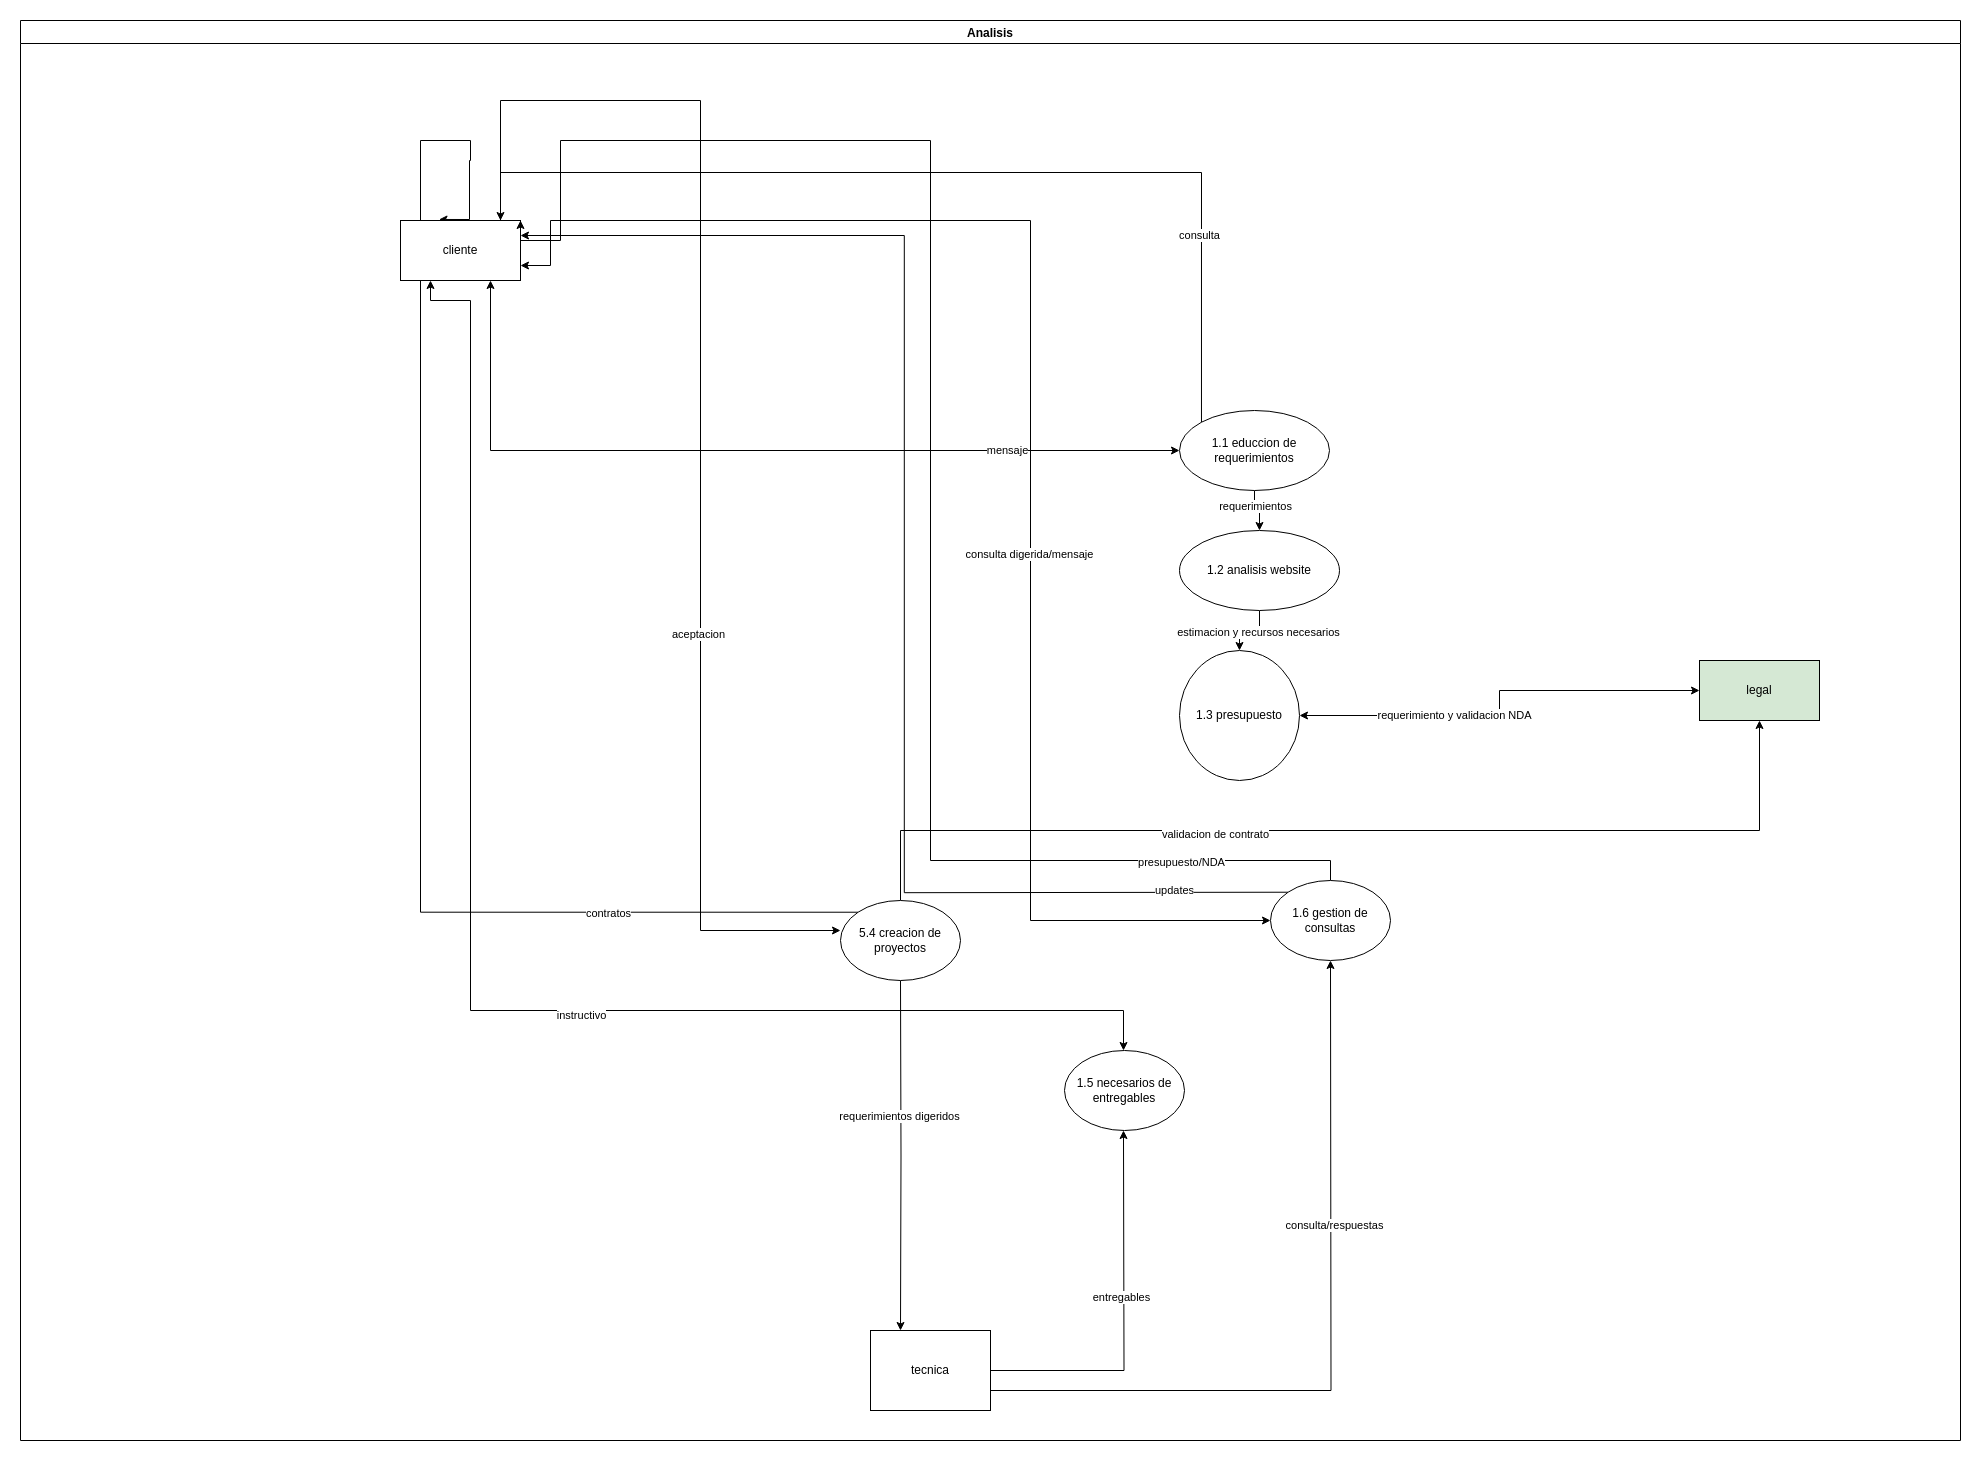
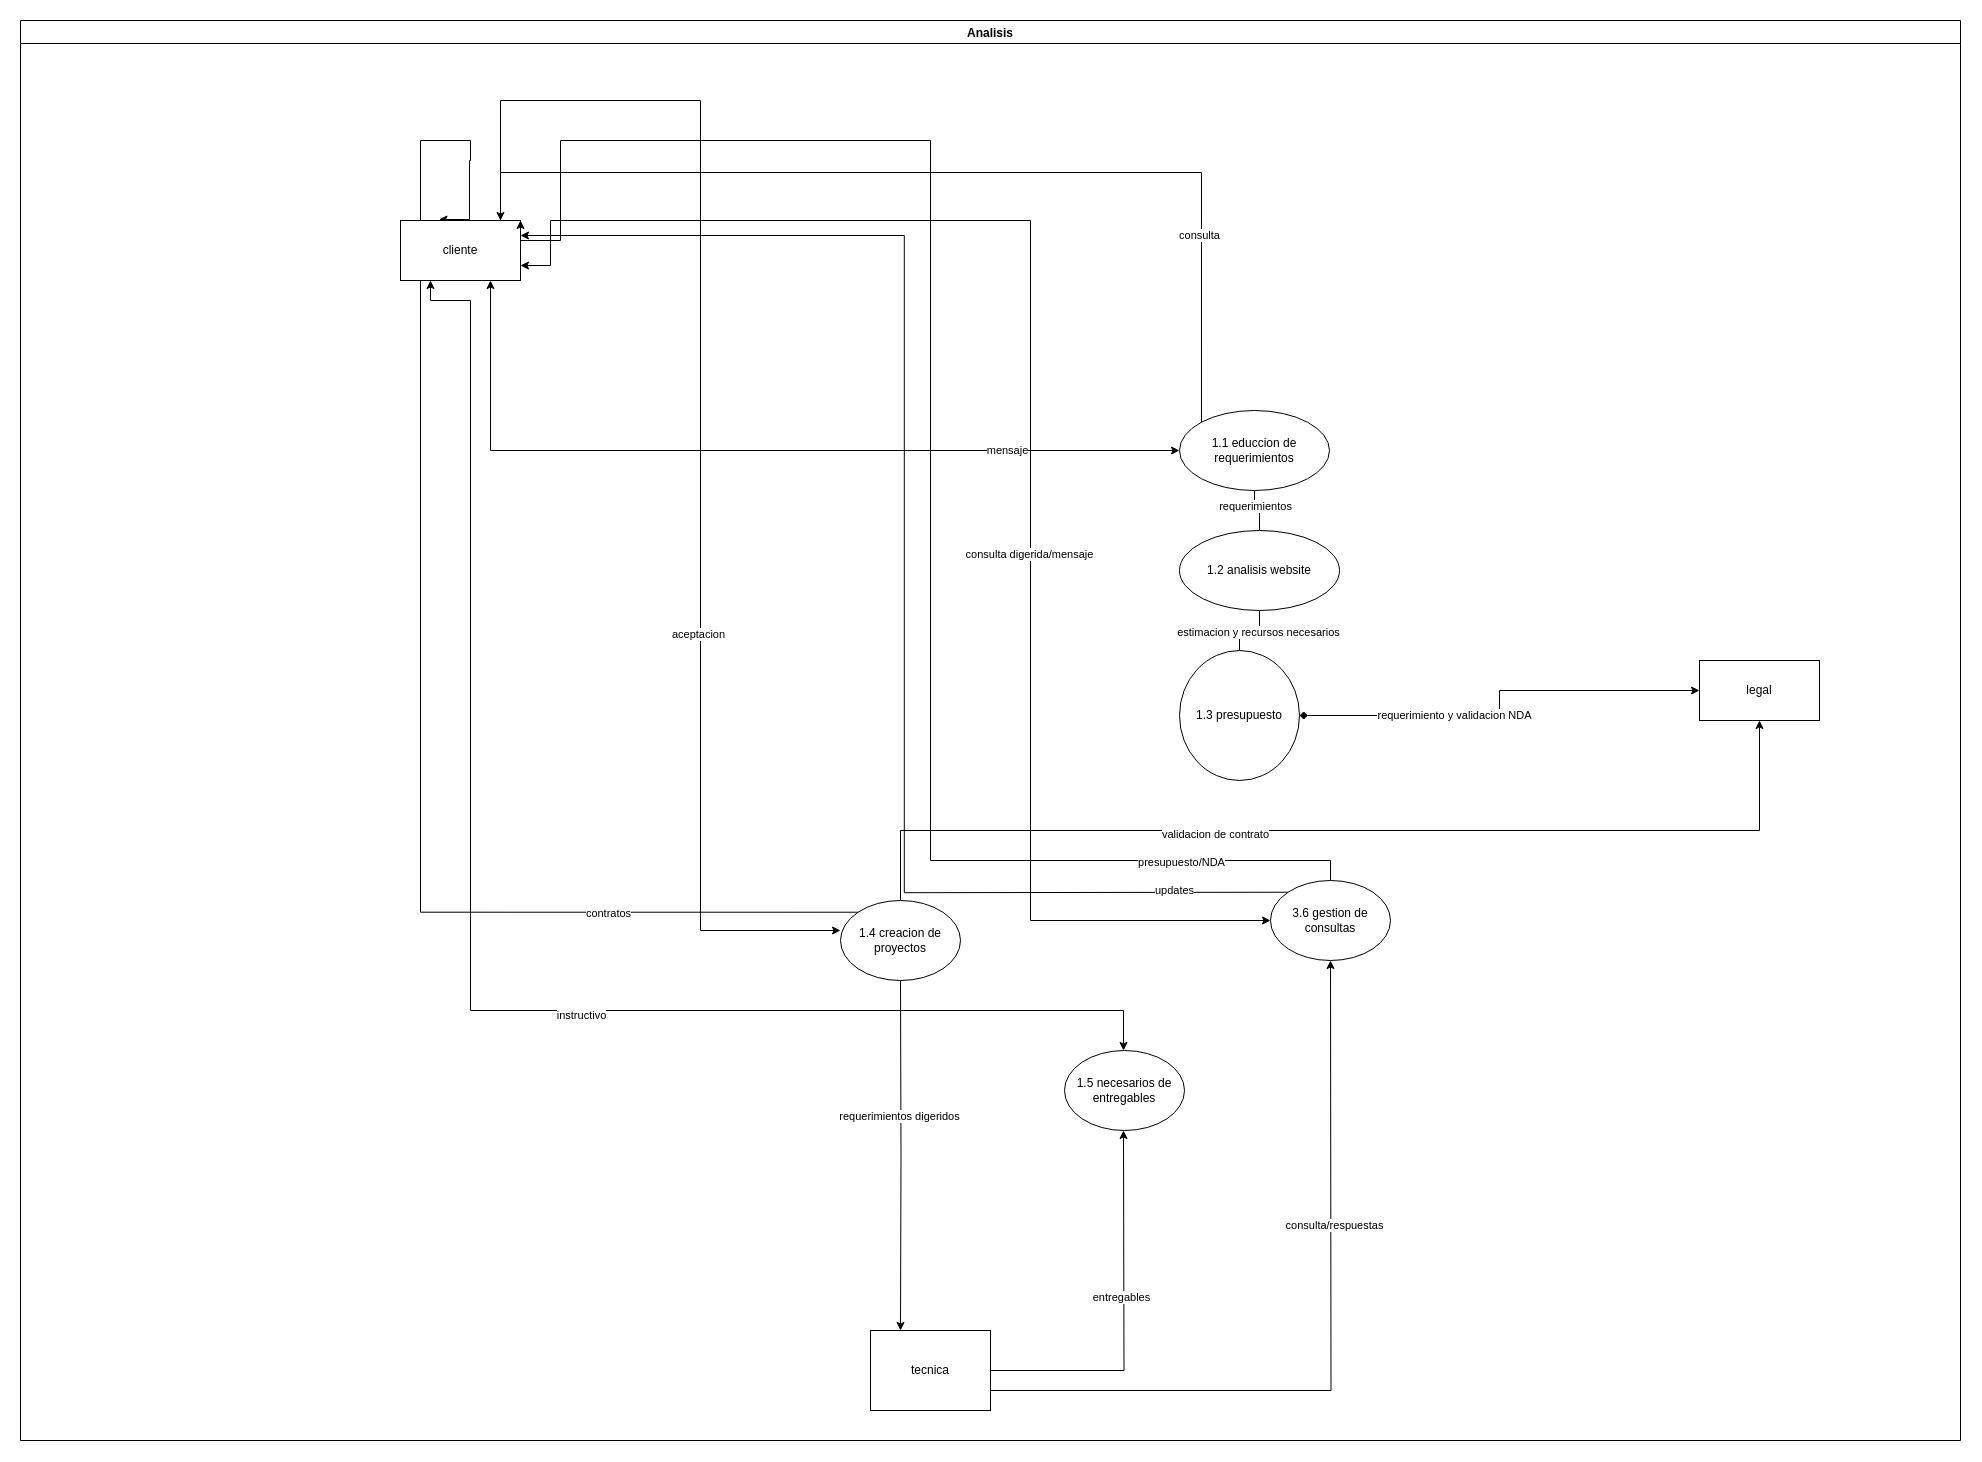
  <mxCell id="0" />
  <mxCell id="1" parent="0" />
  <mxCell id="2" value="Analisis" style="swimlane;startSize=23;" vertex="1" parent="1"><mxGeometry x="20" y="20" width="1940" height="1420" as="geometry" /></mxCell>
  <mxCell id="3" style="edgeStyle=orthogonalEdgeStyle;rounded=0;orthogonalLoop=1;jettySize=auto;html=1;entryX=0.75;entryY=1;entryDx=0;entryDy=0;startArrow=classic;startFill=1;" edge="1" parent="1" source="7" target="24"><mxGeometry relative="1" as="geometry" /></mxCell>
  <mxCell id="4" value="mensaje" style="edgeLabel;html=1;align=center;verticalAlign=middle;resizable=0;points=[];" vertex="1" connectable="0" parent="3"><mxGeometry x="-0.597" y="-1" relative="1" as="geometry"><mxPoint as="offset" /></mxGeometry></mxCell>
- <mxCell id="5" value="" style="edgeStyle=orthogonalEdgeStyle;rounded=0;orthogonalLoop=1;jettySize=auto;html=1;startArrow=none;startFill=0;endArrow=classic;endFill=1;" edge="1" parent="1" source="7" target="37"><mxGeometry relative="1" as="geometry" /></mxCell>
+ <mxCell id="5" value="" style="edgeStyle=orthogonalEdgeStyle;rounded=0;orthogonalLoop=1;jettySize=auto;html=1;startArrow=none;startFill=0;endArrow=none;endFill=1;" edge="1" parent="1" source="7" target="37"><mxGeometry relative="1" as="geometry" /></mxCell>
  <mxCell id="6" value="requerimientos" style="edgeLabel;html=1;align=center;verticalAlign=middle;resizable=0;points=[];" vertex="1" connectable="0" parent="5"><mxGeometry x="-0.312" relative="1" as="geometry"><mxPoint as="offset" /></mxGeometry></mxCell>
  <mxCell id="7" value="1.1 educcion de requerimientos" style="ellipse;whiteSpace=wrap;html=1;" vertex="1" parent="1"><mxGeometry x="1179" y="410" width="150" height="80" as="geometry" /></mxCell>
- <mxCell id="8" style="edgeStyle=orthogonalEdgeStyle;rounded=0;orthogonalLoop=1;jettySize=auto;html=1;entryX=1;entryY=0.5;entryDx=0;entryDy=0;startArrow=classic;startFill=1;endArrow=classic;endFill=1;" edge="1" parent="1" source="10" target="38"><mxGeometry relative="1" as="geometry"><mxPoint x="1639" y="630" as="targetPoint" /></mxGeometry></mxCell>
+ <mxCell id="8" style="edgeStyle=orthogonalEdgeStyle;rounded=0;orthogonalLoop=1;jettySize=auto;html=1;entryX=1;entryY=0.5;entryDx=0;entryDy=0;startArrow=classic;startFill=1;endArrow=diamond;endFill=1;" edge="1" parent="1" source="10" target="38"><mxGeometry relative="1" as="geometry"><mxPoint x="1639" y="630" as="targetPoint" /></mxGeometry></mxCell>
  <mxCell id="9" value="requerimiento y validacion NDA" style="edgeLabel;html=1;align=center;verticalAlign=middle;resizable=0;points=[];" vertex="1" connectable="0" parent="8"><mxGeometry x="0.277" y="-1" relative="1" as="geometry"><mxPoint as="offset" /></mxGeometry></mxCell>
- <mxCell id="10" value="legal" style="rounded=0;whiteSpace=wrap;html=1;fillColor=#d5e8d4;" vertex="1" parent="1"><mxGeometry x="1699" y="660" width="120" height="60" as="geometry" /></mxCell>
+ <mxCell id="10" value="legal" style="rounded=0;whiteSpace=wrap;html=1;" vertex="1" parent="1"><mxGeometry x="1699" y="660" width="120" height="60" as="geometry" /></mxCell>
  <mxCell id="11" style="edgeStyle=orthogonalEdgeStyle;rounded=0;orthogonalLoop=1;jettySize=auto;html=1;entryX=0.5;entryY=1;entryDx=0;entryDy=0;startArrow=none;startFill=0;endArrow=classic;endFill=1;" edge="1" parent="1" source="15"><mxGeometry relative="1" as="geometry"><mxPoint x="1123" y="1130" as="targetPoint" /></mxGeometry></mxCell>
  <mxCell id="12" value="entregables" style="edgeLabel;html=1;align=center;verticalAlign=middle;resizable=0;points=[];" vertex="1" connectable="0" parent="11"><mxGeometry x="0.111" y="3" relative="1" as="geometry"><mxPoint as="offset" /></mxGeometry></mxCell>
  <mxCell id="13" style="edgeStyle=orthogonalEdgeStyle;rounded=0;orthogonalLoop=1;jettySize=auto;html=1;exitX=1;exitY=0.75;exitDx=0;exitDy=0;entryX=0.5;entryY=1;entryDx=0;entryDy=0;startArrow=none;startFill=0;endArrow=classic;endFill=1;" edge="1" parent="1" source="15"><mxGeometry relative="1" as="geometry"><mxPoint x="1330" y="960" as="targetPoint" /></mxGeometry></mxCell>
  <mxCell id="14" value="consulta/respuestas" style="edgeLabel;html=1;align=center;verticalAlign=middle;resizable=0;points=[];" vertex="1" connectable="0" parent="13"><mxGeometry x="0.313" y="-3" relative="1" as="geometry"><mxPoint as="offset" /></mxGeometry></mxCell>
  <mxCell id="15" value="tecnica" style="rounded=0;whiteSpace=wrap;html=1;" vertex="1" parent="1"><mxGeometry x="870" y="1330" width="120" height="80" as="geometry" /></mxCell>
  <mxCell id="16" style="edgeStyle=orthogonalEdgeStyle;rounded=0;orthogonalLoop=1;jettySize=auto;html=1;entryX=0;entryY=0;entryDx=0;entryDy=0;startArrow=classic;startFill=1;endArrow=none;endFill=0;" edge="1" parent="1" source="24" target="7"><mxGeometry relative="1" as="geometry"><Array as="points"><mxPoint x="500" y="172" /></Array></mxGeometry></mxCell>
  <mxCell id="17" value="consulta" style="edgeLabel;html=1;align=center;verticalAlign=middle;resizable=0;points=[];" vertex="1" connectable="0" parent="16"><mxGeometry x="0.627" y="-2" relative="1" as="geometry"><mxPoint as="offset" /></mxGeometry></mxCell>
  <mxCell id="18" style="edgeStyle=orthogonalEdgeStyle;rounded=0;orthogonalLoop=1;jettySize=auto;html=1;entryX=0;entryY=0.375;entryDx=0;entryDy=0;entryPerimeter=0;startArrow=none;startFill=0;endArrow=classic;endFill=1;" edge="1" parent="1" source="24"><mxGeometry relative="1" as="geometry"><mxPoint x="840" y="930" as="targetPoint" /><Array as="points"><mxPoint x="500" y="100" /><mxPoint x="700" y="100" /><mxPoint x="700" y="930" /></Array></mxGeometry></mxCell>
  <mxCell id="19" value="aceptacion" style="edgeLabel;html=1;align=center;verticalAlign=middle;resizable=0;points=[];" vertex="1" connectable="0" parent="18"><mxGeometry x="0.323" y="-3" relative="1" as="geometry"><mxPoint as="offset" /></mxGeometry></mxCell>
  <mxCell id="20" style="edgeStyle=orthogonalEdgeStyle;rounded=0;orthogonalLoop=1;jettySize=auto;html=1;exitX=0.321;exitY=-0.017;exitDx=0;exitDy=0;entryX=0;entryY=0;entryDx=0;entryDy=0;startArrow=classic;startFill=1;endArrow=none;endFill=0;exitPerimeter=0;" edge="1" parent="1" source="24"><mxGeometry relative="1" as="geometry"><mxPoint x="857.574" y="911.716" as="targetPoint" /><Array as="points"><mxPoint x="469" y="160" /><mxPoint x="470" y="160" /><mxPoint x="470" y="140" /><mxPoint x="420" y="140" /><mxPoint x="420" y="912" /></Array></mxGeometry></mxCell>
  <mxCell id="21" value="contratos" style="edgeLabel;html=1;align=center;verticalAlign=middle;resizable=0;points=[];" vertex="1" connectable="0" parent="20"><mxGeometry x="0.636" y="-1" relative="1" as="geometry"><mxPoint as="offset" /></mxGeometry></mxCell>
  <mxCell id="22" style="edgeStyle=orthogonalEdgeStyle;rounded=0;orthogonalLoop=1;jettySize=auto;html=1;exitX=1;exitY=0.75;exitDx=0;exitDy=0;entryX=0;entryY=0.5;entryDx=0;entryDy=0;startArrow=classic;startFill=1;endArrow=classic;endFill=1;" edge="1" parent="1" source="24"><mxGeometry relative="1" as="geometry"><mxPoint x="1270" y="920" as="targetPoint" /><Array as="points"><mxPoint x="550" y="220" /><mxPoint x="1030" y="220" /><mxPoint x="1030" y="920" /></Array></mxGeometry></mxCell>
  <mxCell id="23" value="consulta digerida/mensaje" style="edgeLabel;html=1;align=center;verticalAlign=middle;resizable=0;points=[];" vertex="1" connectable="0" parent="22"><mxGeometry x="0.188" y="-2" relative="1" as="geometry"><mxPoint as="offset" /></mxGeometry></mxCell>
  <mxCell id="24" value="cliente" style="rounded=0;whiteSpace=wrap;html=1;" vertex="1" parent="1"><mxGeometry x="400" y="220" width="120" height="60" as="geometry" /></mxCell>
  <mxCell id="25" style="edgeStyle=orthogonalEdgeStyle;rounded=0;orthogonalLoop=1;jettySize=auto;html=1;entryX=0.25;entryY=1;entryDx=0;entryDy=0;startArrow=classic;startFill=1;endArrow=classic;endFill=1;exitX=0.5;exitY=0;exitDx=0;exitDy=0;" edge="1" parent="1" target="24"><mxGeometry relative="1" as="geometry"><mxPoint x="1123" y="1050" as="sourcePoint" /><Array as="points"><mxPoint x="1123" y="1010" /><mxPoint x="470" y="1010" /><mxPoint x="470" y="300" /></Array></mxGeometry></mxCell>
  <mxCell id="26" value="instructivo" style="edgeLabel;html=1;align=center;verticalAlign=middle;resizable=0;points=[];" vertex="1" connectable="0" parent="25"><mxGeometry x="-0.203" y="4" relative="1" as="geometry"><mxPoint as="offset" /></mxGeometry></mxCell>
  <mxCell id="27" style="edgeStyle=orthogonalEdgeStyle;rounded=0;orthogonalLoop=1;jettySize=auto;html=1;entryX=0.5;entryY=1;entryDx=0;entryDy=0;startArrow=none;startFill=0;endArrow=classic;endFill=1;" edge="1" parent="1" target="10"><mxGeometry relative="1" as="geometry"><mxPoint x="900" y="900" as="sourcePoint" /><Array as="points"><mxPoint x="900" y="830" /><mxPoint x="1759" y="830" /></Array></mxGeometry></mxCell>
  <mxCell id="28" value="validacion de contrato" style="edgeLabel;html=1;align=center;verticalAlign=middle;resizable=0;points=[];" vertex="1" connectable="0" parent="27"><mxGeometry x="-0.26" y="-3" relative="1" as="geometry"><mxPoint as="offset" /></mxGeometry></mxCell>
  <mxCell id="29" style="edgeStyle=orthogonalEdgeStyle;rounded=0;orthogonalLoop=1;jettySize=auto;html=1;entryX=0.25;entryY=0;entryDx=0;entryDy=0;startArrow=none;startFill=0;endArrow=classic;endFill=1;" edge="1" parent="1" target="15"><mxGeometry relative="1" as="geometry"><mxPoint x="900" y="980" as="sourcePoint" /></mxGeometry></mxCell>
  <mxCell id="30" value="requerimientos digeridos" style="edgeLabel;html=1;align=center;verticalAlign=middle;resizable=0;points=[];" vertex="1" connectable="0" parent="29"><mxGeometry x="-0.226" y="-2" relative="1" as="geometry"><mxPoint y="-1" as="offset" /></mxGeometry></mxCell>
  <mxCell id="31" style="edgeStyle=orthogonalEdgeStyle;rounded=0;orthogonalLoop=1;jettySize=auto;html=1;exitX=0;exitY=0;exitDx=0;exitDy=0;entryX=1;entryY=0.25;entryDx=0;entryDy=0;startArrow=none;startFill=0;endArrow=classic;endFill=1;" edge="1" parent="1" target="24"><mxGeometry relative="1" as="geometry"><mxPoint x="1287.574" y="891.716" as="sourcePoint" /></mxGeometry></mxCell>
  <mxCell id="32" value="updates" style="edgeLabel;html=1;align=center;verticalAlign=middle;resizable=0;points=[];" vertex="1" connectable="0" parent="31"><mxGeometry x="-0.84" y="-2" relative="1" as="geometry"><mxPoint as="offset" /></mxGeometry></mxCell>
  <mxCell id="33" style="edgeStyle=orthogonalEdgeStyle;rounded=0;orthogonalLoop=1;jettySize=auto;html=1;entryX=1;entryY=0;entryDx=0;entryDy=0;startArrow=none;startFill=0;endArrow=classic;endFill=1;" edge="1" parent="1" target="24"><mxGeometry relative="1" as="geometry"><mxPoint x="1330" y="880" as="sourcePoint" /><Array as="points"><mxPoint x="1330" y="860" /><mxPoint x="930" y="860" /><mxPoint x="930" y="140" /><mxPoint x="560" y="140" /><mxPoint x="560" y="240" /></Array></mxGeometry></mxCell>
  <mxCell id="34" value="presupuesto/NDA" style="edgeLabel;html=1;align=center;verticalAlign=middle;resizable=0;points=[];" vertex="1" connectable="0" parent="33"><mxGeometry x="-0.796" y="1" relative="1" as="geometry"><mxPoint as="offset" /></mxGeometry></mxCell>
- <mxCell id="35" value="" style="edgeStyle=orthogonalEdgeStyle;rounded=0;orthogonalLoop=1;jettySize=auto;html=1;startArrow=none;startFill=0;endArrow=classic;endFill=1;" edge="1" parent="1" source="37" target="38"><mxGeometry relative="1" as="geometry" /></mxCell>
+ <mxCell id="35" value="" style="edgeStyle=orthogonalEdgeStyle;rounded=0;orthogonalLoop=1;jettySize=auto;html=1;startArrow=none;startFill=0;endArrow=none;endFill=1;" edge="1" parent="1" source="37" target="38"><mxGeometry relative="1" as="geometry" /></mxCell>
  <mxCell id="36" value="estimacion y recursos necesarios" style="edgeLabel;html=1;align=center;verticalAlign=middle;resizable=0;points=[];" vertex="1" connectable="0" parent="35"><mxGeometry x="-0.275" y="1" relative="1" as="geometry"><mxPoint as="offset" /></mxGeometry></mxCell>
  <mxCell id="37" value="1.2 analisis website" style="ellipse;whiteSpace=wrap;html=1;" vertex="1" parent="1"><mxGeometry x="1179" y="530" width="160" height="80" as="geometry" /></mxCell>
  <mxCell id="38" value="1.3 presupuesto" style="ellipse;whiteSpace=wrap;html=1;" vertex="1" parent="1"><mxGeometry x="1179" y="650" width="120" height="130" as="geometry" /></mxCell>
- <mxCell id="39" value="5.4 creacion de proyectos" style="ellipse;whiteSpace=wrap;html=1;" vertex="1" parent="1"><mxGeometry x="840" y="900" width="120" height="80" as="geometry" /></mxCell>
- <mxCell id="40" value="1.6 gestion de consultas" style="ellipse;whiteSpace=wrap;html=1;" vertex="1" parent="1"><mxGeometry x="1270" y="880" width="120" height="80" as="geometry" /></mxCell>
+ <mxCell id="39" value="1.4 creacion de proyectos" style="ellipse;whiteSpace=wrap;html=1;" vertex="1" parent="1"><mxGeometry x="840" y="900" width="120" height="80" as="geometry" /></mxCell>
+ <mxCell id="40" value="3.6 gestion de consultas" style="ellipse;whiteSpace=wrap;html=1;" vertex="1" parent="1"><mxGeometry x="1270" y="880" width="120" height="80" as="geometry" /></mxCell>
  <mxCell id="41" value="1.5 necesarios de entregables" style="ellipse;whiteSpace=wrap;html=1;" vertex="1" parent="1"><mxGeometry x="1064" y="1050" width="120" height="80" as="geometry" /></mxCell>
